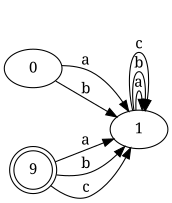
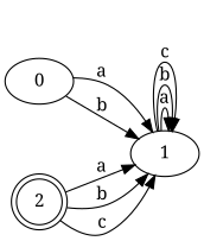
  digraph {
    fontname="Noto Serif"
    rankdir=LR
    node [fontname="Noto Serif"]
    edge [fontname="Noto Serif"]
    n1 [label=0]
    n2 [label=1]
-   n3 [label=9 shape=doublecircle]
+   n3 [label=2 shape=doublecircle]
    n1 -> n2 [label=a]
    n1 -> n2 [label=b]
    n2 -> n2 [label=a]
    n2 -> n2 [label=b]
    n2 -> n2 [label=c]
    n3 -> n2 [label=a]
    n3 -> n2 [label=b]
    n3 -> n2 [label=c]
  }
